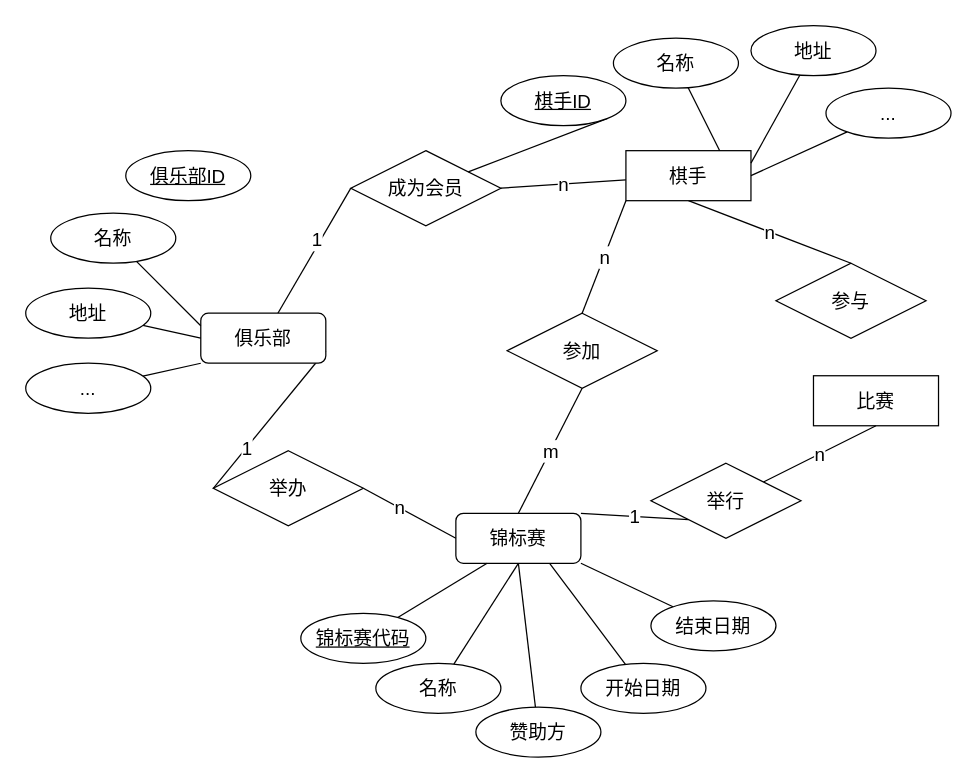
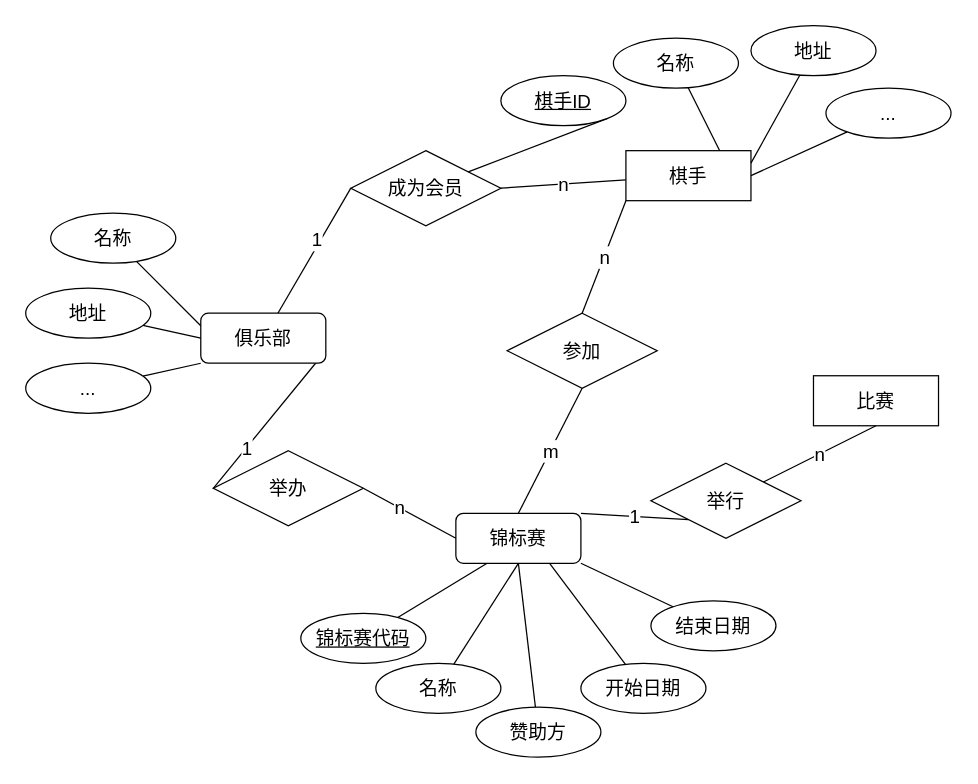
  <mxCell id="0" />
  <mxCell id="1" parent="0" />
  <mxCell id="2" style="rounded=0;orthogonalLoop=1;jettySize=auto;html=1;entryX=0;entryY=0.5;entryDx=0;entryDy=0;fontSize=15;endArrow=none;endFill=0;" edge="1" parent="1" source="6" target="19"><mxGeometry relative="1" as="geometry"><mxPoint x="150" y="205" as="targetPoint" /></mxGeometry></mxCell>
  <mxCell id="3" value="1" style="edgeLabel;html=1;align=center;verticalAlign=middle;resizable=0;points=[];fontSize=15;" vertex="1" connectable="0" parent="2"><mxGeometry x="0.158" y="3" relative="1" as="geometry"><mxPoint as="offset" /></mxGeometry></mxCell>
  <mxCell id="4" style="edgeStyle=none;rounded=0;orthogonalLoop=1;jettySize=auto;html=1;exitX=1;exitY=0.75;exitDx=0;exitDy=0;entryX=0;entryY=0.5;entryDx=0;entryDy=0;fontSize=15;endArrow=none;endFill=0;" edge="1" parent="1" source="6" target="16"><mxGeometry relative="1" as="geometry" /></mxCell>
  <mxCell id="5" value="1" style="edgeLabel;html=1;align=center;verticalAlign=middle;resizable=0;points=[];fontSize=15;" vertex="1" connectable="0" parent="4"><mxGeometry x="0.427" y="1" relative="1" as="geometry"><mxPoint y="-1" as="offset" /></mxGeometry></mxCell>
  <mxCell id="6" value="俱乐部" style="whiteSpace=wrap;html=1;align=center;fontSize=15;rounded=1;" vertex="1" parent="1"><mxGeometry x="160" y="250" width="100" height="40" as="geometry" /></mxCell>
  <mxCell id="7" value="比赛" style="whiteSpace=wrap;html=1;align=center;fontSize=15;" vertex="1" parent="1"><mxGeometry x="650" y="300" width="100" height="40" as="geometry" /></mxCell>
  <mxCell id="8" value="1" style="edgeStyle=none;rounded=0;orthogonalLoop=1;jettySize=auto;html=1;exitX=1;exitY=0;exitDx=0;exitDy=0;entryX=0;entryY=1;entryDx=0;entryDy=0;fontSize=15;endArrow=none;endFill=0;" edge="1" parent="1" source="9" target="18"><mxGeometry relative="1" as="geometry" /></mxCell>
  <mxCell id="9" value="锦标赛" style="whiteSpace=wrap;html=1;align=center;fontSize=15;rounded=1;" vertex="1" parent="1"><mxGeometry x="364" y="410" width="100" height="40" as="geometry" /></mxCell>
  <mxCell id="10" value="n" style="edgeStyle=none;rounded=0;orthogonalLoop=1;jettySize=auto;html=1;entryX=1;entryY=0.5;entryDx=0;entryDy=0;fontSize=15;endArrow=none;endFill=0;" edge="1" parent="1" source="13" target="19"><mxGeometry relative="1" as="geometry" /></mxCell>
- <mxCell id="11" value="n" style="edgeStyle=none;rounded=0;orthogonalLoop=1;jettySize=auto;html=1;exitX=0.5;exitY=1;exitDx=0;exitDy=0;entryX=0.5;entryY=0;entryDx=0;entryDy=0;fontSize=15;endArrow=none;endFill=0;" edge="1" parent="1" source="13" target="20"><mxGeometry relative="1" as="geometry" /></mxCell>
  <mxCell id="12" value="n" style="edgeStyle=none;rounded=0;orthogonalLoop=1;jettySize=auto;html=1;exitX=0;exitY=1;exitDx=0;exitDy=0;entryX=0.5;entryY=0;entryDx=0;entryDy=0;fontSize=15;endArrow=none;endFill=0;" edge="1" parent="1" source="13" target="22"><mxGeometry relative="1" as="geometry" /></mxCell>
  <mxCell id="13" value="棋手" style="whiteSpace=wrap;html=1;align=center;fontSize=15;" vertex="1" parent="1"><mxGeometry x="500" y="120" width="100" height="40" as="geometry" /></mxCell>
  <mxCell id="14" style="edgeStyle=none;rounded=0;orthogonalLoop=1;jettySize=auto;html=1;exitX=1;exitY=0.5;exitDx=0;exitDy=0;entryX=0;entryY=0.5;entryDx=0;entryDy=0;fontSize=15;endArrow=none;endFill=0;" edge="1" parent="1" source="16" target="9"><mxGeometry relative="1" as="geometry" /></mxCell>
  <mxCell id="15" value="n" style="edgeLabel;html=1;align=center;verticalAlign=middle;resizable=0;points=[];fontSize=15;" vertex="1" connectable="0" parent="14"><mxGeometry x="-0.245" y="1" relative="1" as="geometry"><mxPoint as="offset" /></mxGeometry></mxCell>
  <mxCell id="16" value="举办" style="shape=rhombus;perimeter=rhombusPerimeter;whiteSpace=wrap;html=1;align=center;fontSize=15;" vertex="1" parent="1"><mxGeometry x="170" y="360" width="120" height="60" as="geometry" /></mxCell>
  <mxCell id="17" value="n" style="edgeStyle=none;rounded=0;orthogonalLoop=1;jettySize=auto;html=1;exitX=1;exitY=0;exitDx=0;exitDy=0;entryX=0.5;entryY=1;entryDx=0;entryDy=0;fontSize=15;endArrow=none;endFill=0;" edge="1" parent="1" source="18" target="7"><mxGeometry relative="1" as="geometry" /></mxCell>
  <mxCell id="18" value="举行" style="shape=rhombus;perimeter=rhombusPerimeter;whiteSpace=wrap;html=1;align=center;fontSize=15;" vertex="1" parent="1"><mxGeometry x="520" y="370" width="120" height="60" as="geometry" /></mxCell>
  <mxCell id="19" value="成为会员" style="shape=rhombus;perimeter=rhombusPerimeter;whiteSpace=wrap;html=1;align=center;fontSize=15;" vertex="1" parent="1"><mxGeometry x="280" y="120" width="120" height="60" as="geometry" /></mxCell>
- <mxCell id="20" value="参与" style="shape=rhombus;perimeter=rhombusPerimeter;whiteSpace=wrap;html=1;align=center;fontSize=15;" vertex="1" parent="1"><mxGeometry x="620" y="210" width="120" height="60" as="geometry" /></mxCell>
  <mxCell id="21" value="m" style="edgeStyle=none;rounded=0;orthogonalLoop=1;jettySize=auto;html=1;exitX=0.5;exitY=1;exitDx=0;exitDy=0;entryX=0.5;entryY=0;entryDx=0;entryDy=0;fontSize=15;endArrow=none;endFill=0;" edge="1" parent="1" source="22" target="9"><mxGeometry relative="1" as="geometry" /></mxCell>
  <mxCell id="22" value="参加" style="shape=rhombus;perimeter=rhombusPerimeter;whiteSpace=wrap;html=1;align=center;fontSize=15;" vertex="1" parent="1"><mxGeometry x="405" y="250" width="120" height="60" as="geometry" /></mxCell>
- <mxCell id="23" value="俱乐部ID" style="ellipse;whiteSpace=wrap;html=1;align=center;fontStyle=4;fontSize=15;" vertex="1" parent="1"><mxGeometry x="100" y="120" width="100" height="40" as="geometry" /></mxCell>
  <mxCell id="24" style="edgeStyle=none;rounded=0;orthogonalLoop=1;jettySize=auto;html=1;entryX=0;entryY=0.25;entryDx=0;entryDy=0;fontSize=15;endArrow=none;endFill=0;" edge="1" parent="1" source="25" target="6"><mxGeometry relative="1" as="geometry" /></mxCell>
  <mxCell id="25" value="名称" style="ellipse;whiteSpace=wrap;html=1;align=center;fontSize=15;" vertex="1" parent="1"><mxGeometry x="40" y="170" width="100" height="40" as="geometry" /></mxCell>
  <mxCell id="26" style="edgeStyle=none;rounded=0;orthogonalLoop=1;jettySize=auto;html=1;entryX=0;entryY=0.5;entryDx=0;entryDy=0;fontSize=15;endArrow=none;endFill=0;" edge="1" parent="1" source="27" target="6"><mxGeometry relative="1" as="geometry" /></mxCell>
  <mxCell id="27" value="地址" style="ellipse;whiteSpace=wrap;html=1;align=center;fontSize=15;" vertex="1" parent="1"><mxGeometry x="20" y="230" width="100" height="40" as="geometry" /></mxCell>
  <mxCell id="28" style="edgeStyle=none;rounded=0;orthogonalLoop=1;jettySize=auto;html=1;entryX=0;entryY=1;entryDx=0;entryDy=0;fontSize=15;endArrow=none;endFill=0;" edge="1" parent="1" source="29" target="6"><mxGeometry relative="1" as="geometry" /></mxCell>
  <mxCell id="29" value="..." style="ellipse;whiteSpace=wrap;html=1;align=center;fontSize=15;" vertex="1" parent="1"><mxGeometry x="20" y="290" width="100" height="40" as="geometry" /></mxCell>
  <mxCell id="30" style="edgeStyle=none;rounded=0;orthogonalLoop=1;jettySize=auto;html=1;exitX=1;exitY=1;exitDx=0;exitDy=0;fontSize=15;endArrow=none;endFill=0;" edge="1" parent="1" source="31" target="19"><mxGeometry relative="1" as="geometry" /></mxCell>
  <mxCell id="31" value="棋手ID" style="ellipse;whiteSpace=wrap;html=1;align=center;fontStyle=4;fontSize=15;" vertex="1" parent="1"><mxGeometry x="400" y="60" width="100" height="40" as="geometry" /></mxCell>
  <mxCell id="32" style="edgeStyle=none;rounded=0;orthogonalLoop=1;jettySize=auto;html=1;entryX=0.75;entryY=0;entryDx=0;entryDy=0;fontSize=15;endArrow=none;endFill=0;" edge="1" parent="1" source="33" target="13"><mxGeometry relative="1" as="geometry" /></mxCell>
  <mxCell id="33" value="名称" style="ellipse;whiteSpace=wrap;html=1;align=center;fontSize=15;" vertex="1" parent="1"><mxGeometry x="490" y="30" width="100" height="40" as="geometry" /></mxCell>
  <mxCell id="34" style="edgeStyle=none;rounded=0;orthogonalLoop=1;jettySize=auto;html=1;entryX=1;entryY=0.25;entryDx=0;entryDy=0;fontSize=15;endArrow=none;endFill=0;" edge="1" parent="1" source="35" target="13"><mxGeometry relative="1" as="geometry" /></mxCell>
  <mxCell id="35" value="地址" style="ellipse;whiteSpace=wrap;html=1;align=center;fontSize=15;" vertex="1" parent="1"><mxGeometry x="600" y="20" width="100" height="40" as="geometry" /></mxCell>
  <mxCell id="36" style="edgeStyle=none;rounded=0;orthogonalLoop=1;jettySize=auto;html=1;entryX=1;entryY=0.5;entryDx=0;entryDy=0;fontSize=15;endArrow=none;endFill=0;" edge="1" parent="1" source="37" target="13"><mxGeometry relative="1" as="geometry" /></mxCell>
  <mxCell id="37" value="..." style="ellipse;whiteSpace=wrap;html=1;align=center;fontSize=15;" vertex="1" parent="1"><mxGeometry x="660" y="70" width="100" height="40" as="geometry" /></mxCell>
  <mxCell id="38" style="edgeStyle=none;rounded=0;orthogonalLoop=1;jettySize=auto;html=1;entryX=0.25;entryY=1;entryDx=0;entryDy=0;fontSize=15;endArrow=none;endFill=0;" edge="1" parent="1" source="39" target="9"><mxGeometry relative="1" as="geometry" /></mxCell>
  <mxCell id="39" value="锦标赛代码" style="ellipse;whiteSpace=wrap;html=1;align=center;fontStyle=4;fontSize=15;" vertex="1" parent="1"><mxGeometry x="240" y="490" width="100" height="40" as="geometry" /></mxCell>
  <mxCell id="40" style="edgeStyle=none;rounded=0;orthogonalLoop=1;jettySize=auto;html=1;entryX=0.5;entryY=1;entryDx=0;entryDy=0;fontSize=15;endArrow=none;endFill=0;" edge="1" parent="1" source="41" target="9"><mxGeometry relative="1" as="geometry" /></mxCell>
  <mxCell id="41" value="名称" style="ellipse;whiteSpace=wrap;html=1;align=center;fontSize=15;" vertex="1" parent="1"><mxGeometry x="300" y="530" width="100" height="40" as="geometry" /></mxCell>
  <mxCell id="42" style="edgeStyle=none;rounded=0;orthogonalLoop=1;jettySize=auto;html=1;entryX=0.5;entryY=1;entryDx=0;entryDy=0;fontSize=15;endArrow=none;endFill=0;" edge="1" parent="1" source="43" target="9"><mxGeometry relative="1" as="geometry" /></mxCell>
  <mxCell id="43" value="赞助方" style="ellipse;whiteSpace=wrap;html=1;align=center;fontSize=15;" vertex="1" parent="1"><mxGeometry x="380" y="565" width="100" height="40" as="geometry" /></mxCell>
  <mxCell id="44" style="edgeStyle=none;rounded=0;orthogonalLoop=1;jettySize=auto;html=1;entryX=0.75;entryY=1;entryDx=0;entryDy=0;fontSize=15;endArrow=none;endFill=0;" edge="1" parent="1" source="45" target="9"><mxGeometry relative="1" as="geometry" /></mxCell>
  <mxCell id="45" value="开始日期" style="ellipse;whiteSpace=wrap;html=1;align=center;fontSize=15;" vertex="1" parent="1"><mxGeometry x="464" y="530" width="100" height="40" as="geometry" /></mxCell>
  <mxCell id="46" style="edgeStyle=none;rounded=0;orthogonalLoop=1;jettySize=auto;html=1;entryX=1;entryY=1;entryDx=0;entryDy=0;fontSize=15;endArrow=none;endFill=0;" edge="1" parent="1" source="47" target="9"><mxGeometry relative="1" as="geometry" /></mxCell>
  <mxCell id="47" value="结束日期" style="ellipse;whiteSpace=wrap;html=1;align=center;fontSize=15;" vertex="1" parent="1"><mxGeometry x="520" y="480" width="100" height="40" as="geometry" /></mxCell>
